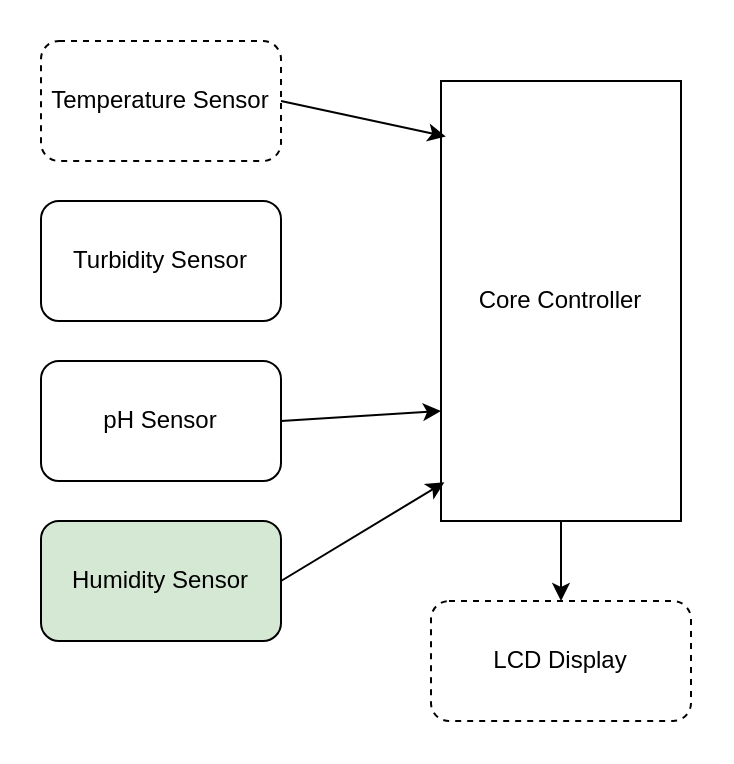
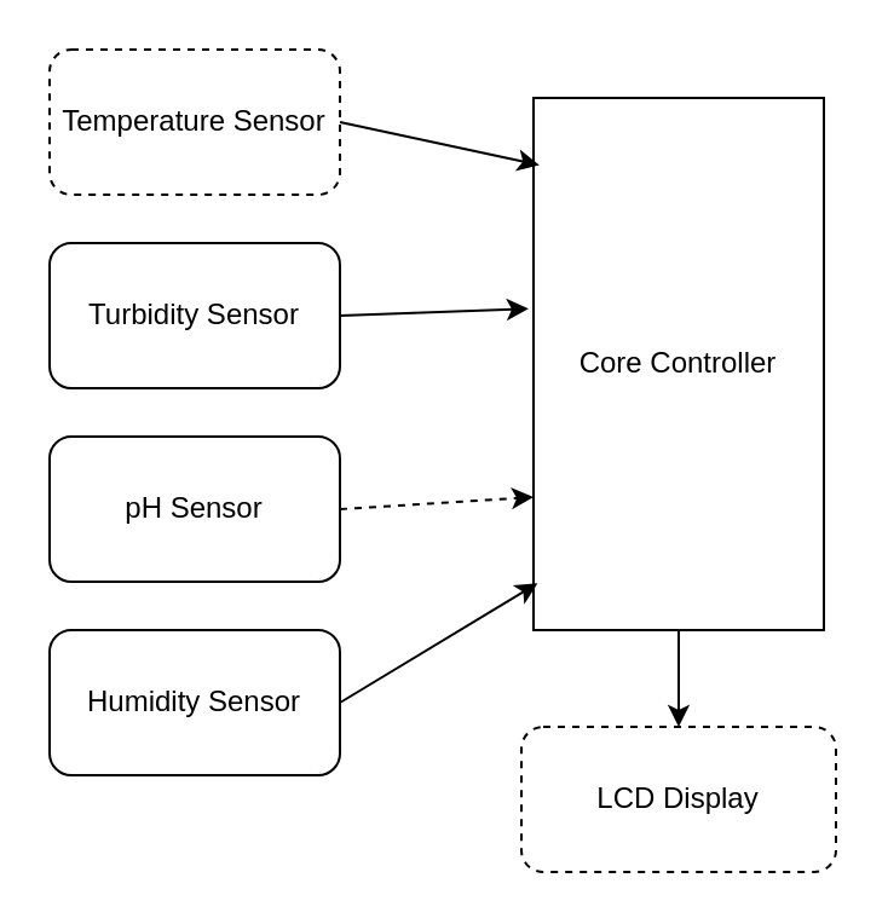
  <mxCell id="0" />
  <mxCell id="1" parent="0" />
  <mxCell id="2" value="Temperature Sensor" style="rounded=1;whiteSpace=wrap;html=1;dashed=1;" vertex="1" parent="1"><mxGeometry x="20" y="20" width="120" height="60" as="geometry" /></mxCell>
  <mxCell id="3" value="Turbidity Sensor" style="rounded=1;whiteSpace=wrap;html=1;" vertex="1" parent="1"><mxGeometry x="20" y="100" width="120" height="60" as="geometry" /></mxCell>
  <mxCell id="4" value="pH Sensor" style="rounded=1;whiteSpace=wrap;html=1;" vertex="1" parent="1"><mxGeometry x="20" y="180" width="120" height="60" as="geometry" /></mxCell>
- <mxCell id="5" value="Humidity Sensor" style="rounded=1;whiteSpace=wrap;html=1;fillColor=#d5e8d4;" vertex="1" parent="1"><mxGeometry x="20" y="260" width="120" height="60" as="geometry" /></mxCell>
+ <mxCell id="5" value="Humidity Sensor" style="rounded=1;whiteSpace=wrap;html=1;" vertex="1" parent="1"><mxGeometry x="20" y="260" width="120" height="60" as="geometry" /></mxCell>
  <mxCell id="6" value="LCD Display" style="rounded=1;whiteSpace=wrap;html=1;dashed=1;" vertex="1" parent="1"><mxGeometry x="215" y="300" width="130" height="60" as="geometry" /></mxCell>
  <mxCell id="7" style="edgeStyle=orthogonalEdgeStyle;rounded=0;orthogonalLoop=1;jettySize=auto;html=1;exitX=0.5;exitY=1;exitDx=0;exitDy=0;entryX=0.5;entryY=0;entryDx=0;entryDy=0;" edge="1" parent="1" source="8" target="6"><mxGeometry relative="1" as="geometry" /></mxCell>
  <mxCell id="8" value="Core Controller" style="rounded=0;whiteSpace=wrap;html=1;" vertex="1" parent="1"><mxGeometry x="220" y="40" width="120" height="220" as="geometry" /></mxCell>
  <mxCell id="9" value="" style="endArrow=classic;html=1;rounded=0;entryX=0.014;entryY=0.912;entryDx=0;entryDy=0;entryPerimeter=0;" edge="1" parent="1" target="8"><mxGeometry width="50" height="50" relative="1" as="geometry"><mxPoint x="140" y="290" as="sourcePoint" /><mxPoint x="190" y="240" as="targetPoint" /></mxGeometry></mxCell>
- <mxCell id="10" value="" style="endArrow=classic;html=1;rounded=0;entryX=0;entryY=0.75;entryDx=0;entryDy=0;exitX=1;exitY=0.5;exitDx=0;exitDy=0;" edge="1" parent="1" source="4" target="8"><mxGeometry width="50" height="50" relative="1" as="geometry"><mxPoint x="140" y="218" as="sourcePoint" /><mxPoint x="222" y="160" as="targetPoint" /></mxGeometry></mxCell>
+ <mxCell id="10" value="" style="endArrow=classic;html=1;rounded=0;entryX=0;entryY=0.75;entryDx=0;entryDy=0;exitX=1;exitY=0.5;exitDx=0;exitDy=0;dashed=1;" edge="1" parent="1" source="4" target="8"><mxGeometry width="50" height="50" relative="1" as="geometry"><mxPoint x="140" y="218" as="sourcePoint" /><mxPoint x="222" y="160" as="targetPoint" /></mxGeometry></mxCell>
  <mxCell id="11" value="" style="endArrow=classic;html=1;rounded=0;entryX=0.02;entryY=0.126;entryDx=0;entryDy=0;entryPerimeter=0;exitX=1;exitY=0.5;exitDx=0;exitDy=0;" edge="1" parent="1" source="2" target="8"><mxGeometry width="50" height="50" relative="1" as="geometry"><mxPoint x="133" y="68" as="sourcePoint" /><mxPoint x="215" y="10" as="targetPoint" /></mxGeometry></mxCell>
+ <mxCell id="12" value="" style="endArrow=classic;html=1;rounded=0;entryX=-0.017;entryY=0.396;entryDx=0;entryDy=0;entryPerimeter=0;exitX=1;exitY=0.5;exitDx=0;exitDy=0;" edge="1" parent="1" source="3" target="8"><mxGeometry width="50" height="50" relative="1" as="geometry"><mxPoint x="140" y="148" as="sourcePoint" /><mxPoint x="222" y="90" as="targetPoint" /></mxGeometry></mxCell>
